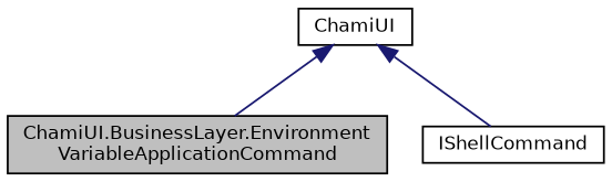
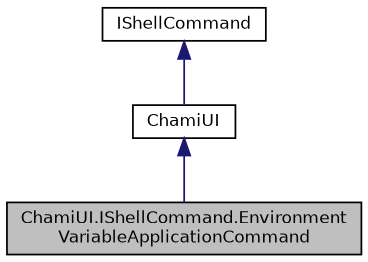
  digraph {
    node [color=black fillcolor=white fontname=Helvetica fontsize=10 shape=record style=filled]
    edge [color=midnightblue dir=back fontname=Helvetica fontsize=10 labelfontname=Helvetica labelfontsize=10 style=solid]
-   n1 [fillcolor=grey75 fontcolor=black height=0.2 label="ChamiUI.BusinessLayer.Environment\lVariableApplicationCommand" width=0.4]
+   n1 [fillcolor=grey75 fontcolor=black height=0.2 label="ChamiUI.IShellCommand.Environment\lVariableApplicationCommand" width=0.4]
    n2 [height=0.2 label=ChamiUI width=0.4]
    n3 [height=0.2 label=IShellCommand width=0.4]
    n2 -> n1
-   n2 -> n3
+   n3 -> n2
  }
